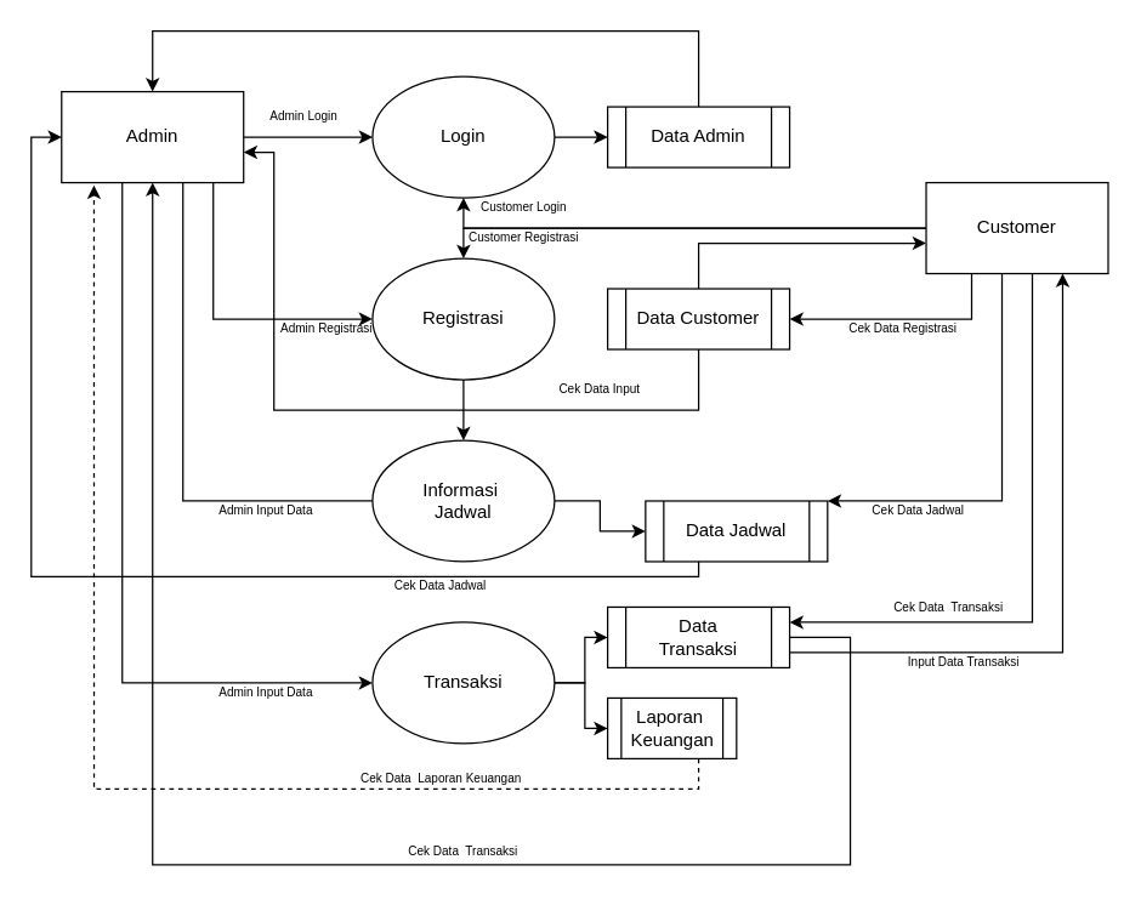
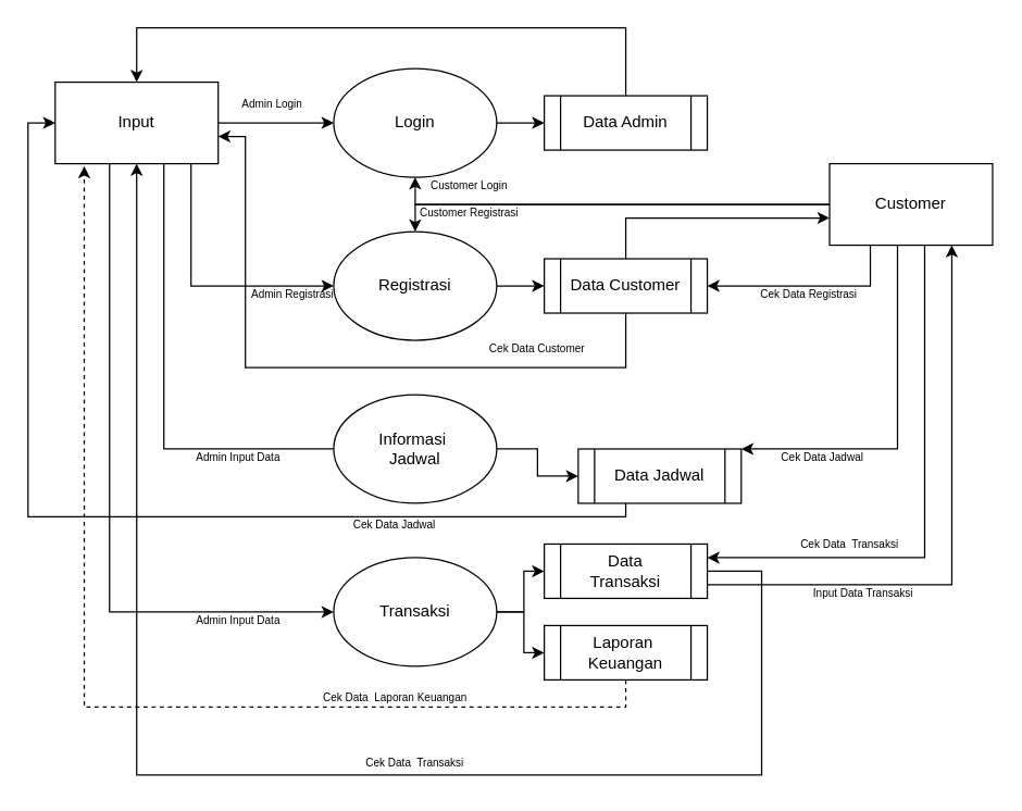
  <mxCell id="0" />
  <mxCell id="1" parent="0" />
  <mxCell id="2" style="edgeStyle=orthogonalEdgeStyle;rounded=0;orthogonalLoop=1;jettySize=auto;html=1;" edge="1" parent="1" source="6" target="14"><mxGeometry relative="1" as="geometry"><Array as="points"><mxPoint x="180" y="90" /><mxPoint x="180" y="90" /></Array></mxGeometry></mxCell>
  <mxCell id="3" style="edgeStyle=orthogonalEdgeStyle;rounded=0;orthogonalLoop=1;jettySize=auto;html=1;" edge="1" parent="1" source="6" target="16"><mxGeometry relative="1" as="geometry"><Array as="points"><mxPoint x="140" y="210" /></Array></mxGeometry></mxCell>
  <mxCell id="4" style="edgeStyle=orthogonalEdgeStyle;rounded=0;orthogonalLoop=1;jettySize=auto;html=1;endArrow=none;" edge="1" parent="1" source="6" target="18"><mxGeometry relative="1" as="geometry"><Array as="points"><mxPoint x="120" y="330" /></Array></mxGeometry></mxCell>
  <mxCell id="5" style="edgeStyle=orthogonalEdgeStyle;rounded=0;orthogonalLoop=1;jettySize=auto;html=1;" edge="1" parent="1" source="6" target="21"><mxGeometry relative="1" as="geometry"><Array as="points"><mxPoint x="80" y="450" /></Array></mxGeometry></mxCell>
- <mxCell id="6" value="Admin" style="rounded=0;whiteSpace=wrap;html=1;" vertex="1" parent="1"><mxGeometry x="40" y="60" width="120" height="60" as="geometry" /></mxCell>
+ <mxCell id="6" value="Input" style="rounded=0;whiteSpace=wrap;html=1;" vertex="1" parent="1"><mxGeometry x="40" y="60" width="120" height="60" as="geometry" /></mxCell>
  <mxCell id="7" style="edgeStyle=orthogonalEdgeStyle;rounded=0;orthogonalLoop=1;jettySize=auto;html=1;" edge="1" parent="1" source="12" target="16"><mxGeometry relative="1" as="geometry"><Array as="points"><mxPoint x="305" y="150" /></Array></mxGeometry></mxCell>
  <mxCell id="8" style="edgeStyle=orthogonalEdgeStyle;rounded=0;orthogonalLoop=1;jettySize=auto;html=1;" edge="1" parent="1" source="12" target="14"><mxGeometry relative="1" as="geometry"><Array as="points"><mxPoint x="305" y="150" /></Array></mxGeometry></mxCell>
  <mxCell id="9" style="edgeStyle=orthogonalEdgeStyle;rounded=0;orthogonalLoop=1;jettySize=auto;html=1;" edge="1" parent="1" source="12" target="26"><mxGeometry relative="1" as="geometry"><Array as="points"><mxPoint x="640" y="210" /></Array></mxGeometry></mxCell>
  <mxCell id="10" style="edgeStyle=orthogonalEdgeStyle;rounded=0;orthogonalLoop=1;jettySize=auto;html=1;" edge="1" parent="1" source="12" target="28"><mxGeometry relative="1" as="geometry"><Array as="points"><mxPoint x="660" y="330" /></Array></mxGeometry></mxCell>
  <mxCell id="11" style="edgeStyle=orthogonalEdgeStyle;rounded=0;orthogonalLoop=1;jettySize=auto;html=1;entryX=1;entryY=0.25;entryDx=0;entryDy=0;" edge="1" parent="1" source="12" target="30"><mxGeometry relative="1" as="geometry"><Array as="points"><mxPoint x="680" y="410" /></Array></mxGeometry></mxCell>
  <mxCell id="12" value="Customer" style="rounded=0;whiteSpace=wrap;html=1;" vertex="1" parent="1"><mxGeometry x="610" y="120" width="120" height="60" as="geometry" /></mxCell>
  <mxCell id="13" style="edgeStyle=orthogonalEdgeStyle;rounded=0;orthogonalLoop=1;jettySize=auto;html=1;" edge="1" parent="1" source="14" target="23"><mxGeometry relative="1" as="geometry" /></mxCell>
  <mxCell id="14" value="Login" style="ellipse;whiteSpace=wrap;html=1;" vertex="1" parent="1"><mxGeometry x="245" y="50" width="120" height="80" as="geometry" /></mxCell>
- <mxCell id="15" style="edgeStyle=orthogonalEdgeStyle;rounded=0;orthogonalLoop=1;jettySize=auto;html=1;" edge="1" parent="1" source="16" target="18"><mxGeometry relative="1" as="geometry" /></mxCell>
+ <mxCell id="15" style="edgeStyle=orthogonalEdgeStyle;rounded=0;orthogonalLoop=1;jettySize=auto;html=1;" edge="1" parent="1" source="16" target="26"><mxGeometry relative="1" as="geometry" /></mxCell>
  <mxCell id="16" value="Registrasi" style="ellipse;whiteSpace=wrap;html=1;" vertex="1" parent="1"><mxGeometry x="245" y="170" width="120" height="80" as="geometry" /></mxCell>
  <mxCell id="17" style="edgeStyle=orthogonalEdgeStyle;rounded=0;orthogonalLoop=1;jettySize=auto;html=1;startArrow=none;startFill=0;" edge="1" parent="1" source="18" target="28"><mxGeometry relative="1" as="geometry" /></mxCell>
  <mxCell id="18" value="Informasi&amp;nbsp;&lt;br&gt;Jadwal" style="ellipse;whiteSpace=wrap;html=1;" vertex="1" parent="1"><mxGeometry x="245" y="290" width="120" height="80" as="geometry" /></mxCell>
  <mxCell id="19" style="edgeStyle=orthogonalEdgeStyle;rounded=0;orthogonalLoop=1;jettySize=auto;html=1;startArrow=none;startFill=0;" edge="1" parent="1" source="21" target="30"><mxGeometry relative="1" as="geometry" /></mxCell>
  <mxCell id="20" style="edgeStyle=orthogonalEdgeStyle;rounded=0;orthogonalLoop=1;jettySize=auto;html=1;startArrow=none;startFill=0;" edge="1" parent="1" source="21" target="32"><mxGeometry relative="1" as="geometry" /></mxCell>
  <mxCell id="21" value="Transaksi" style="ellipse;whiteSpace=wrap;html=1;" vertex="1" parent="1"><mxGeometry x="245" y="410" width="120" height="80" as="geometry" /></mxCell>
  <mxCell id="22" style="edgeStyle=orthogonalEdgeStyle;rounded=0;orthogonalLoop=1;jettySize=auto;html=1;" edge="1" parent="1" source="23" target="6"><mxGeometry relative="1" as="geometry"><Array as="points"><mxPoint x="460" y="20" /><mxPoint x="100" y="20" /></Array></mxGeometry></mxCell>
  <mxCell id="23" value="Data Admin" style="shape=process;whiteSpace=wrap;html=1;backgroundOutline=1;" vertex="1" parent="1"><mxGeometry x="400" y="70" width="120" height="40" as="geometry" /></mxCell>
  <mxCell id="24" style="edgeStyle=orthogonalEdgeStyle;rounded=0;orthogonalLoop=1;jettySize=auto;html=1;" edge="1" parent="1" source="26" target="12"><mxGeometry relative="1" as="geometry"><Array as="points"><mxPoint x="460" y="160" /></Array></mxGeometry></mxCell>
  <mxCell id="25" style="edgeStyle=orthogonalEdgeStyle;rounded=0;orthogonalLoop=1;jettySize=auto;html=1;startArrow=none;startFill=0;" edge="1" parent="1" source="26" target="6"><mxGeometry relative="1" as="geometry"><Array as="points"><mxPoint x="460" y="270" /><mxPoint x="180" y="270" /><mxPoint x="180" y="100" /></Array></mxGeometry></mxCell>
  <mxCell id="26" value="Data Customer" style="shape=process;whiteSpace=wrap;html=1;backgroundOutline=1;" vertex="1" parent="1"><mxGeometry x="400" y="190" width="120" height="40" as="geometry" /></mxCell>
  <mxCell id="27" style="edgeStyle=orthogonalEdgeStyle;rounded=0;orthogonalLoop=1;jettySize=auto;html=1;entryX=0;entryY=0.5;entryDx=0;entryDy=0;startArrow=none;startFill=0;" edge="1" parent="1" source="28" target="6"><mxGeometry relative="1" as="geometry"><Array as="points"><mxPoint x="460" y="380" /><mxPoint x="20" y="380" /><mxPoint x="20" y="90" /></Array></mxGeometry></mxCell>
  <mxCell id="28" value="Data Jadwal" style="shape=process;whiteSpace=wrap;html=1;backgroundOutline=1;" vertex="1" parent="1"><mxGeometry x="425" y="330" width="120" height="40" as="geometry" /></mxCell>
  <mxCell id="29" style="edgeStyle=orthogonalEdgeStyle;rounded=0;orthogonalLoop=1;jettySize=auto;html=1;" edge="1" parent="1" source="30" target="12"><mxGeometry relative="1" as="geometry"><Array as="points"><mxPoint x="700" y="430" /></Array></mxGeometry></mxCell>
  <mxCell id="30" value="Data&lt;br&gt;Transaksi" style="shape=process;whiteSpace=wrap;html=1;backgroundOutline=1;" vertex="1" parent="1"><mxGeometry x="400" y="400" width="120" height="40" as="geometry" /></mxCell>
  <mxCell id="31" style="edgeStyle=orthogonalEdgeStyle;rounded=0;orthogonalLoop=1;jettySize=auto;html=1;entryX=0.178;entryY=1.03;entryDx=0;entryDy=0;entryPerimeter=0;dashed=1;" edge="1" parent="1" source="32" target="6"><mxGeometry relative="1" as="geometry"><Array as="points"><mxPoint x="460" y="520" /><mxPoint x="61" y="520" /></Array></mxGeometry></mxCell>
- <mxCell id="32" value="Laporan&amp;nbsp;&lt;br&gt;Keuangan" style="shape=process;whiteSpace=wrap;html=1;backgroundOutline=1;" vertex="1" parent="1"><mxGeometry x="400" y="460" width="85" height="40" as="geometry" /></mxCell>
+ <mxCell id="32" value="Laporan&amp;nbsp;&lt;br&gt;Keuangan" style="shape=process;whiteSpace=wrap;html=1;backgroundOutline=1;" vertex="1" parent="1"><mxGeometry x="400" y="460" width="120" height="40" as="geometry" /></mxCell>
  <mxCell id="33" value="" style="endArrow=classic;startArrow=none;html=1;rounded=0;startFill=0;" edge="1" parent="1" source="30" target="6"><mxGeometry width="50" height="50" relative="1" as="geometry"><mxPoint x="230" y="290" as="sourcePoint" /><mxPoint x="280" y="240" as="targetPoint" /><Array as="points"><mxPoint x="560" y="420" /><mxPoint x="560" y="570" /><mxPoint x="100" y="570" /></Array></mxGeometry></mxCell>
  <mxCell id="34" value="&lt;font style=&quot;font-size: 8px&quot;&gt;Admin Login&lt;/font&gt;" style="text;html=1;strokeColor=none;fillColor=none;align=center;verticalAlign=middle;whiteSpace=wrap;rounded=0;" vertex="1" parent="1"><mxGeometry x="155" y="60" width="90" height="30" as="geometry" /></mxCell>
  <mxCell id="35" value="&lt;font style=&quot;font-size: 8px&quot;&gt;Admin Registrasi&lt;/font&gt;" style="text;html=1;strokeColor=none;fillColor=none;align=center;verticalAlign=middle;whiteSpace=wrap;rounded=0;" vertex="1" parent="1"><mxGeometry x="170" y="200" width="90" height="30" as="geometry" /></mxCell>
  <mxCell id="36" value="&lt;font style=&quot;font-size: 8px&quot;&gt;Admin Input Data&lt;br&gt;&lt;/font&gt;" style="text;html=1;strokeColor=none;fillColor=none;align=center;verticalAlign=middle;whiteSpace=wrap;rounded=0;" vertex="1" parent="1"><mxGeometry x="130" y="320" width="90" height="30" as="geometry" /></mxCell>
  <mxCell id="37" value="&lt;font style=&quot;font-size: 8px&quot;&gt;Admin Input Data&lt;br&gt;&lt;/font&gt;" style="text;html=1;strokeColor=none;fillColor=none;align=center;verticalAlign=middle;whiteSpace=wrap;rounded=0;" vertex="1" parent="1"><mxGeometry x="130" y="440" width="90" height="30" as="geometry" /></mxCell>
  <mxCell id="38" value="&lt;font style=&quot;font-size: 8px&quot;&gt;Customer Login&lt;/font&gt;" style="text;html=1;strokeColor=none;fillColor=none;align=center;verticalAlign=middle;whiteSpace=wrap;rounded=0;" vertex="1" parent="1"><mxGeometry x="300" y="120" width="90" height="30" as="geometry" /></mxCell>
  <mxCell id="39" value="&lt;font style=&quot;font-size: 8px&quot;&gt;Customer Registrasi&lt;/font&gt;" style="text;html=1;strokeColor=none;fillColor=none;align=center;verticalAlign=middle;whiteSpace=wrap;rounded=0;" vertex="1" parent="1"><mxGeometry x="300" y="140" width="90" height="30" as="geometry" /></mxCell>
- <mxCell id="40" value="&lt;font style=&quot;font-size: 8px&quot;&gt;Cek Data Input&lt;/font&gt;" style="text;html=1;strokeColor=none;fillColor=none;align=center;verticalAlign=middle;whiteSpace=wrap;rounded=0;" vertex="1" parent="1"><mxGeometry x="350" y="240" width="90" height="30" as="geometry" /></mxCell>
+ <mxCell id="40" value="&lt;font style=&quot;font-size: 8px&quot;&gt;Cek Data Customer&lt;/font&gt;" style="text;html=1;strokeColor=none;fillColor=none;align=center;verticalAlign=middle;whiteSpace=wrap;rounded=0;" vertex="1" parent="1"><mxGeometry x="350" y="240" width="90" height="30" as="geometry" /></mxCell>
  <mxCell id="41" value="&lt;font style=&quot;font-size: 8px&quot;&gt;Cek Data Registrasi&lt;/font&gt;" style="text;html=1;strokeColor=none;fillColor=none;align=center;verticalAlign=middle;whiteSpace=wrap;rounded=0;" vertex="1" parent="1"><mxGeometry x="550" y="200" width="90" height="30" as="geometry" /></mxCell>
  <mxCell id="42" value="&lt;font style=&quot;font-size: 8px&quot;&gt;Cek Data Jadwal&lt;/font&gt;" style="text;html=1;strokeColor=none;fillColor=none;align=center;verticalAlign=middle;whiteSpace=wrap;rounded=0;" vertex="1" parent="1"><mxGeometry x="560" y="320" width="90" height="30" as="geometry" /></mxCell>
  <mxCell id="43" value="&lt;font style=&quot;font-size: 8px&quot;&gt;Input Data Transaksi&lt;br&gt;&lt;/font&gt;" style="text;html=1;strokeColor=none;fillColor=none;align=center;verticalAlign=middle;whiteSpace=wrap;rounded=0;" vertex="1" parent="1"><mxGeometry x="590" y="420" width="90" height="30" as="geometry" /></mxCell>
  <mxCell id="44" value="&lt;font style=&quot;font-size: 8px&quot;&gt;Cek Data&amp;nbsp; Transaksi&lt;/font&gt;" style="text;html=1;strokeColor=none;fillColor=none;align=center;verticalAlign=middle;whiteSpace=wrap;rounded=0;" vertex="1" parent="1"><mxGeometry x="580" y="384" width="90" height="30" as="geometry" /></mxCell>
  <mxCell id="45" value="&lt;font style=&quot;font-size: 8px&quot;&gt;Cek Data Jadwal&lt;/font&gt;" style="text;html=1;strokeColor=none;fillColor=none;align=center;verticalAlign=middle;whiteSpace=wrap;rounded=0;" vertex="1" parent="1"><mxGeometry x="245" y="370" width="90" height="30" as="geometry" /></mxCell>
  <mxCell id="46" value="&lt;font style=&quot;font-size: 8px&quot;&gt;Cek Data&amp;nbsp; Transaksi&lt;/font&gt;" style="text;html=1;strokeColor=none;fillColor=none;align=center;verticalAlign=middle;whiteSpace=wrap;rounded=0;" vertex="1" parent="1"><mxGeometry x="260" y="545" width="90" height="30" as="geometry" /></mxCell>
  <mxCell id="47" value="&lt;font style=&quot;font-size: 8px&quot;&gt;Cek Data&amp;nbsp; Laporan Keuangan&lt;/font&gt;" style="text;html=1;strokeColor=none;fillColor=none;align=center;verticalAlign=middle;whiteSpace=wrap;rounded=0;" vertex="1" parent="1"><mxGeometry x="217.5" y="497" width="145" height="30" as="geometry" /></mxCell>
